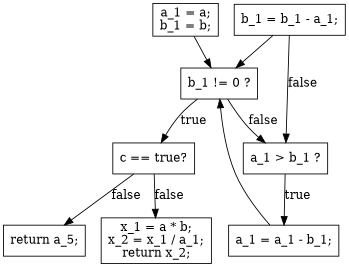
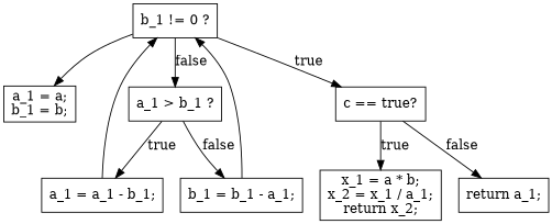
  digraph {
    fontname=Helvetica
    fontsize=8
    node [shape=box]
    n1 [label="a_1 = a;\nb_1 = b;"]
    n2 [label="b_1 != 0 ?"]
    n3 [label="a_1 > b_1 ?"]
    n4 [label="c == true?"]
    n5 [label="a_1 = a_1 - b_1;"]
    n6 [label="b_1 = b_1 - a_1;"]
    n7 [label="x_1 = a * b;\nx_2 = x_1 / a_1;\nreturn x_2;"]
-   n8 [label="return a_5;"]
-   n1 -> n2
+   n8 [label="return a_1;"]
+   n2 -> n1
    n2 -> n3 [label=false]
    n2 -> n4 [label=true]
    n3 -> n5 [label=true]
-   n6 -> n3 [label=false]
-   n4 -> n7 [label=false]
+   n3 -> n6 [label=false]
+   n4 -> n7 [label=true]
    n4 -> n8 [label=false]
    n5 -> n2
    n6 -> n2
  }
